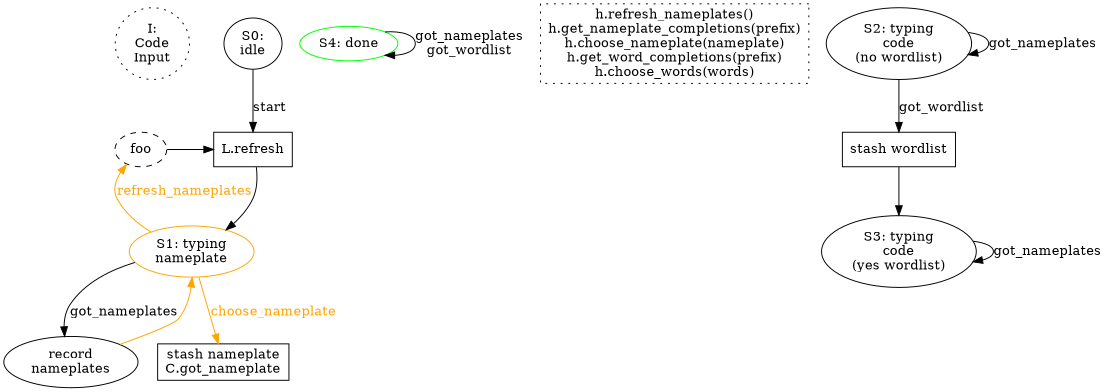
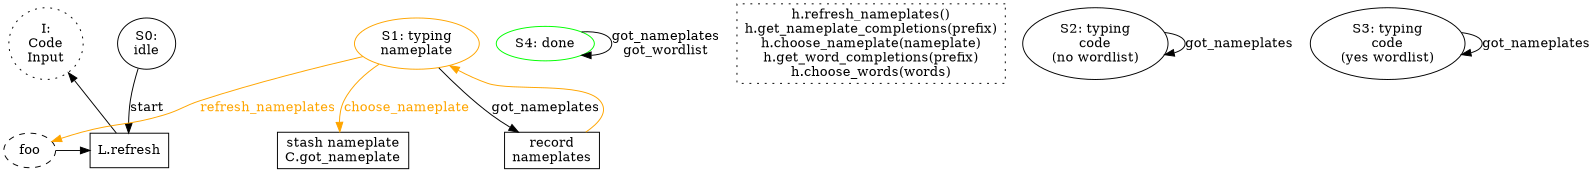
  digraph {
    n1 [label="I:\nCode\nInput" style=dotted]
    n2 [label="S0:\nidle"]
    n3 [label="L.refresh" shape=box]
    foo [style=dashed]
    n5 [color=green label="S4: done"]
    n6 [label="h.refresh_nameplates()\nh.get_nameplate_completions(prefix)\nh.choose_nameplate(nameplate)\nh.get_word_completions(prefix)\nh.choose_words(words)" shape=box style=dotted]
    n7 [color=orange label="S1: typing\nnameplate"]
-   n8 [label="record\nnameplates" shape=ellipse]
+   n8 [label="record\nnameplates" shape=box]
    n9 [label="stash nameplate\nC.got_nameplate" shape=box]
    n10 [label="S2: typing\ncode\n(no wordlist)"]
-   n11 [label="stash wordlist" shape=box]
    n12 [label="S3: typing\ncode\n(yes wordlist)"]
    subgraph sub_1 {
      rank=same
      n1
      n2
    }
    subgraph sub_2 {
      rank=same
      n3
      foo
    }
    subgraph sub_3 {
      rank=same
      n5
      n6
    }
    n1 -> n2 [style=invis]
    n2 -> n3 [label=start]
-   n3 -> n7
+   n3 -> n1
    foo -> n3
    n5 -> n5 [label="got_nameplates\ngot_wordlist"]
    n7 -> foo [color=orange fontcolor=orange label=refresh_nameplates]
    n7 -> n8 [label=got_nameplates]
    n7 -> n9 [color=orange fontcolor=orange label=choose_nameplate]
    n8 -> n7 [color=orange]
    n10 -> n10 [label=got_nameplates]
-   n10 -> n11 [label=got_wordlist]
-   n11 -> n12
    n12 -> n12 [label=got_nameplates]
  }
